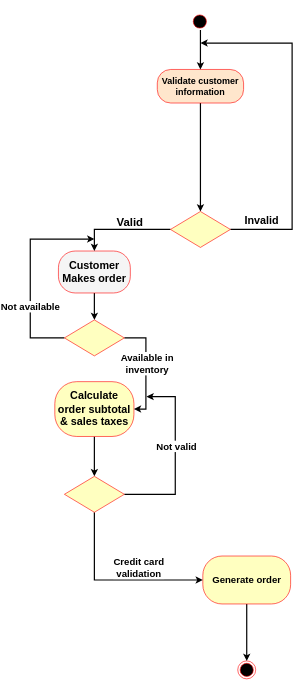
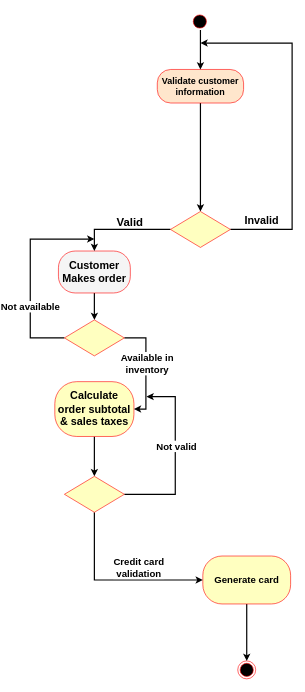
  <mxCell id="0" />
  <mxCell id="1" parent="0" />
  <mxCell id="2" style="edgeStyle=orthogonalEdgeStyle;rounded=0;orthogonalLoop=1;jettySize=auto;html=1;exitX=0.5;exitY=1;exitDx=0;exitDy=0;entryX=0.5;entryY=0;entryDx=0;entryDy=0;strokeWidth=2;" edge="1" parent="1" source="3" target="12"><mxGeometry relative="1" as="geometry" /></mxCell>
  <mxCell id="3" value="&lt;b&gt;&lt;font style=&quot;font-size: 15px;&quot;&gt;Validate customer information&lt;/font&gt;&lt;/b&gt;" style="rounded=1;whiteSpace=wrap;html=1;arcSize=40;fontColor=#000000;fillColor=#ffe6cc;strokeColor=#ff0000;" vertex="1" parent="1"><mxGeometry x="232" y="115" width="144" height="56" as="geometry" /></mxCell>
  <mxCell id="4" style="edgeStyle=orthogonalEdgeStyle;rounded=0;orthogonalLoop=1;jettySize=auto;html=1;exitX=0.5;exitY=1;exitDx=0;exitDy=0;entryX=0.5;entryY=0;entryDx=0;entryDy=0;strokeWidth=2;" edge="1" parent="1" source="5" target="22"><mxGeometry relative="1" as="geometry" /></mxCell>
  <mxCell id="5" value="&lt;b style=&quot;&quot;&gt;&lt;font style=&quot;font-size: 18px;&quot;&gt;Customer Makes order&lt;/font&gt;&lt;/b&gt;" style="rounded=1;whiteSpace=wrap;html=1;arcSize=40;fontColor=#000000;fillColor=#f5f5f5;strokeColor=#ff0000;" vertex="1" parent="1"><mxGeometry x="67" y="418" width="120" height="70" as="geometry" /></mxCell>
  <mxCell id="6" style="edgeStyle=orthogonalEdgeStyle;rounded=0;orthogonalLoop=1;jettySize=auto;html=1;exitX=0.5;exitY=1;exitDx=0;exitDy=0;entryX=0.5;entryY=0;entryDx=0;entryDy=0;strokeWidth=2;" edge="1" parent="1" source="7" target="3"><mxGeometry relative="1" as="geometry"><Array as="points"><mxPoint x="304" y="50" /></Array></mxGeometry></mxCell>
  <mxCell id="7" value="" style="ellipse;html=1;shape=startState;fillColor=#000000;strokeColor=#ff0000;" vertex="1" parent="1"><mxGeometry x="288" width="30" height="30" as="geometry" y="20" /></mxCell>
  <mxCell id="8" value="" style="ellipse;html=1;shape=endState;fillColor=#000000;strokeColor=#ff0000;" vertex="1" parent="1"><mxGeometry x="366.25" y="1102" width="30" height="30" as="geometry" /></mxCell>
  <mxCell id="9" style="edgeStyle=orthogonalEdgeStyle;rounded=0;orthogonalLoop=1;jettySize=auto;html=1;exitX=0;exitY=0.5;exitDx=0;exitDy=0;strokeWidth=2;" edge="1" parent="1" source="12" target="5"><mxGeometry relative="1" as="geometry" /></mxCell>
  <mxCell id="10" style="edgeStyle=orthogonalEdgeStyle;rounded=0;orthogonalLoop=1;jettySize=auto;html=1;exitX=1;exitY=0.5;exitDx=0;exitDy=0;strokeWidth=2;" edge="1" parent="1" source="12"><mxGeometry relative="1" as="geometry"><mxPoint x="304" y="71" as="targetPoint" /><Array as="points"><mxPoint x="457" y="382" /><mxPoint x="457" y="71" /></Array></mxGeometry></mxCell>
  <mxCell id="11" value="&lt;font size=&quot;1&quot; style=&quot;&quot;&gt;&lt;b style=&quot;font-size: 18px;&quot;&gt;Invalid&lt;/b&gt;&lt;/font&gt;" style="edgeLabel;html=1;align=center;verticalAlign=middle;resizable=0;points=[];" vertex="1" connectable="0" parent="10"><mxGeometry x="-0.863" y="2" relative="1" as="geometry"><mxPoint x="12" y="-13" as="offset" /></mxGeometry></mxCell>
  <mxCell id="12" value="" style="rhombus;whiteSpace=wrap;html=1;fontColor=#000000;fillColor=#ffffc0;strokeColor=#ff0000;" vertex="1" parent="1"><mxGeometry x="254" y="352" width="100" height="60" as="geometry" /></mxCell>
  <mxCell id="13" value="&lt;font size=&quot;1&quot; style=&quot;&quot;&gt;&lt;b style=&quot;font-size: 19px;&quot;&gt;Valid&lt;/b&gt;&lt;/font&gt;" style="text;html=1;align=center;verticalAlign=middle;resizable=0;points=[];autosize=1;strokeColor=none;fillColor=none;" vertex="1" parent="1"><mxGeometry x="155" y="352" width="62" height="35" as="geometry" /></mxCell>
  <mxCell id="14" style="edgeStyle=orthogonalEdgeStyle;rounded=0;orthogonalLoop=1;jettySize=auto;html=1;exitX=0.5;exitY=1;exitDx=0;exitDy=0;entryX=0.5;entryY=0;entryDx=0;entryDy=0;strokeWidth=2;" edge="1" parent="1" source="15" target="27"><mxGeometry relative="1" as="geometry" /></mxCell>
  <mxCell id="15" value="&lt;font style=&quot;font-size: 18px;&quot;&gt;&lt;b&gt;Calculate order subtotal &amp;amp; sales taxes&lt;br&gt;&lt;/b&gt;&lt;/font&gt;" style="rounded=1;whiteSpace=wrap;html=1;arcSize=40;fontColor=#000000;fillColor=#ffffc0;strokeColor=#ff0000;" vertex="1" parent="1"><mxGeometry x="61" y="636" width="132" height="91.5" as="geometry" /></mxCell>
  <mxCell id="16" style="edgeStyle=orthogonalEdgeStyle;rounded=0;orthogonalLoop=1;jettySize=auto;html=1;exitX=0.5;exitY=1;exitDx=0;exitDy=0;strokeWidth=2;" edge="1" parent="1" source="17" target="8"><mxGeometry relative="1" as="geometry" /></mxCell>
- <mxCell id="17" value="&lt;font style=&quot;font-size: 16px;&quot;&gt;&lt;b&gt;Generate order&lt;br&gt;&lt;/b&gt;&lt;/font&gt;" style="rounded=1;whiteSpace=wrap;html=1;arcSize=40;fontColor=#000000;fillColor=#ffffc0;strokeColor=#ff0000;" vertex="1" parent="1"><mxGeometry x="308" y="927" width="146.5" height="80" as="geometry" /></mxCell>
+ <mxCell id="17" value="&lt;font style=&quot;font-size: 16px;&quot;&gt;&lt;b&gt;Generate card&lt;br&gt;&lt;/b&gt;&lt;/font&gt;" style="rounded=1;whiteSpace=wrap;html=1;arcSize=40;fontColor=#000000;fillColor=#ffffc0;strokeColor=#ff0000;" vertex="1" parent="1"><mxGeometry x="308" y="927" width="146.5" height="80" as="geometry" /></mxCell>
  <mxCell id="18" style="edgeStyle=orthogonalEdgeStyle;rounded=0;orthogonalLoop=1;jettySize=auto;html=1;exitX=1;exitY=0.5;exitDx=0;exitDy=0;entryX=1;entryY=0.5;entryDx=0;entryDy=0;strokeWidth=2;" edge="1" parent="1" source="22" target="15"><mxGeometry relative="1" as="geometry" /></mxCell>
  <mxCell id="19" value="&lt;b&gt;&lt;font style=&quot;font-size: 16px;&quot;&gt;Available in&lt;br&gt;inventory&lt;br&gt;&lt;/font&gt;&lt;/b&gt;" style="edgeLabel;html=1;align=center;verticalAlign=middle;resizable=0;points=[];" vertex="1" connectable="0" parent="18"><mxGeometry x="-0.16" relative="1" as="geometry"><mxPoint x="1" y="5" as="offset" /></mxGeometry></mxCell>
  <mxCell id="20" style="edgeStyle=orthogonalEdgeStyle;rounded=0;orthogonalLoop=1;jettySize=auto;html=1;exitX=0;exitY=0.5;exitDx=0;exitDy=0;strokeWidth=2;" edge="1" parent="1" source="22"><mxGeometry relative="1" as="geometry"><mxPoint x="127" y="398" as="targetPoint" /><Array as="points"><mxPoint x="20" y="563" /></Array></mxGeometry></mxCell>
  <mxCell id="21" value="&lt;span style=&quot;font-size: 16px;&quot;&gt;&lt;b&gt;Not available&lt;/b&gt;&lt;/span&gt;" style="edgeLabel;html=1;align=center;verticalAlign=middle;resizable=0;points=[];" vertex="1" connectable="0" parent="20"><mxGeometry x="-0.159" y="1" relative="1" as="geometry"><mxPoint y="28" as="offset" /></mxGeometry></mxCell>
  <mxCell id="22" value="" style="rhombus;whiteSpace=wrap;html=1;fontColor=#000000;fillColor=#ffffc0;strokeColor=#ff0000;" vertex="1" parent="1"><mxGeometry x="77" y="533" width="100" height="60" as="geometry" /></mxCell>
  <mxCell id="23" style="edgeStyle=orthogonalEdgeStyle;rounded=0;orthogonalLoop=1;jettySize=auto;html=1;strokeWidth=2;" edge="1" parent="1" source="27"><mxGeometry relative="1" as="geometry"><mxPoint x="214" y="661" as="targetPoint" /><Array as="points"><mxPoint x="262" y="824" /></Array></mxGeometry></mxCell>
  <mxCell id="24" value="&lt;b&gt;&lt;font style=&quot;font-size: 16px;&quot;&gt;Not valid&lt;/font&gt;&lt;/b&gt;" style="edgeLabel;html=1;align=center;verticalAlign=middle;resizable=0;points=[];" vertex="1" connectable="0" parent="23"><mxGeometry x="0.12" y="-1" relative="1" as="geometry"><mxPoint as="offset" /></mxGeometry></mxCell>
  <mxCell id="25" style="edgeStyle=orthogonalEdgeStyle;rounded=0;orthogonalLoop=1;jettySize=auto;html=1;exitX=0.5;exitY=1;exitDx=0;exitDy=0;entryX=0;entryY=0.5;entryDx=0;entryDy=0;strokeWidth=2;" edge="1" parent="1" source="27" target="17"><mxGeometry relative="1" as="geometry" /></mxCell>
  <mxCell id="26" value="&lt;b&gt;&lt;font style=&quot;font-size: 16px;&quot;&gt;Credit card&lt;br&gt;validation&lt;br&gt;&lt;/font&gt;&lt;/b&gt;" style="edgeLabel;html=1;align=center;verticalAlign=middle;resizable=0;points=[];" vertex="1" connectable="0" parent="25"><mxGeometry x="0.073" y="3" relative="1" as="geometry"><mxPoint x="28" y="-19" as="offset" /></mxGeometry></mxCell>
  <mxCell id="27" value="" style="rhombus;whiteSpace=wrap;html=1;fontColor=#000000;fillColor=#ffffc0;strokeColor=#ff0000;" vertex="1" parent="1"><mxGeometry x="77" y="794" width="100" height="60" as="geometry" /></mxCell>
